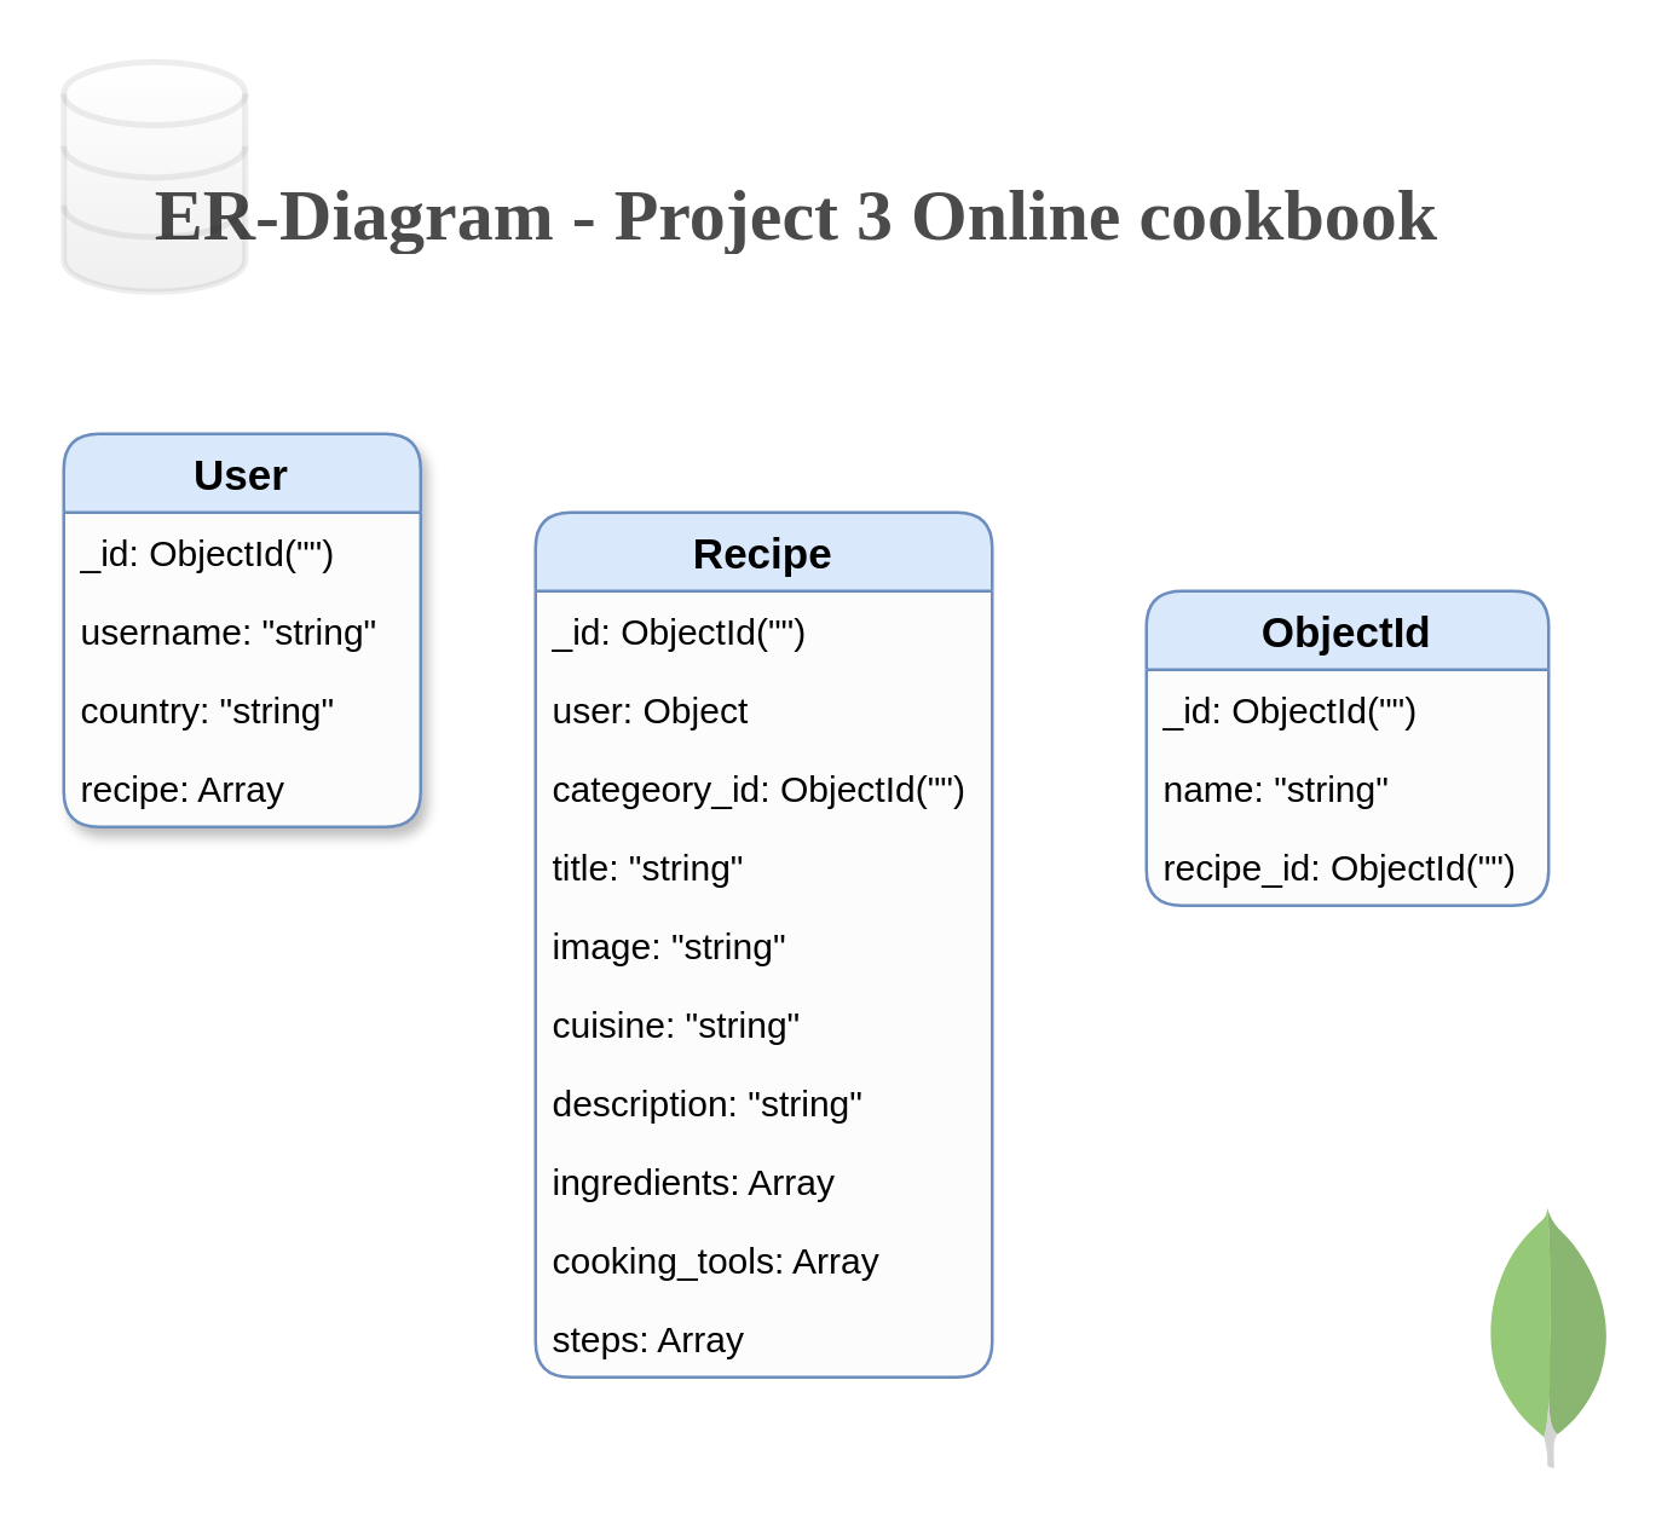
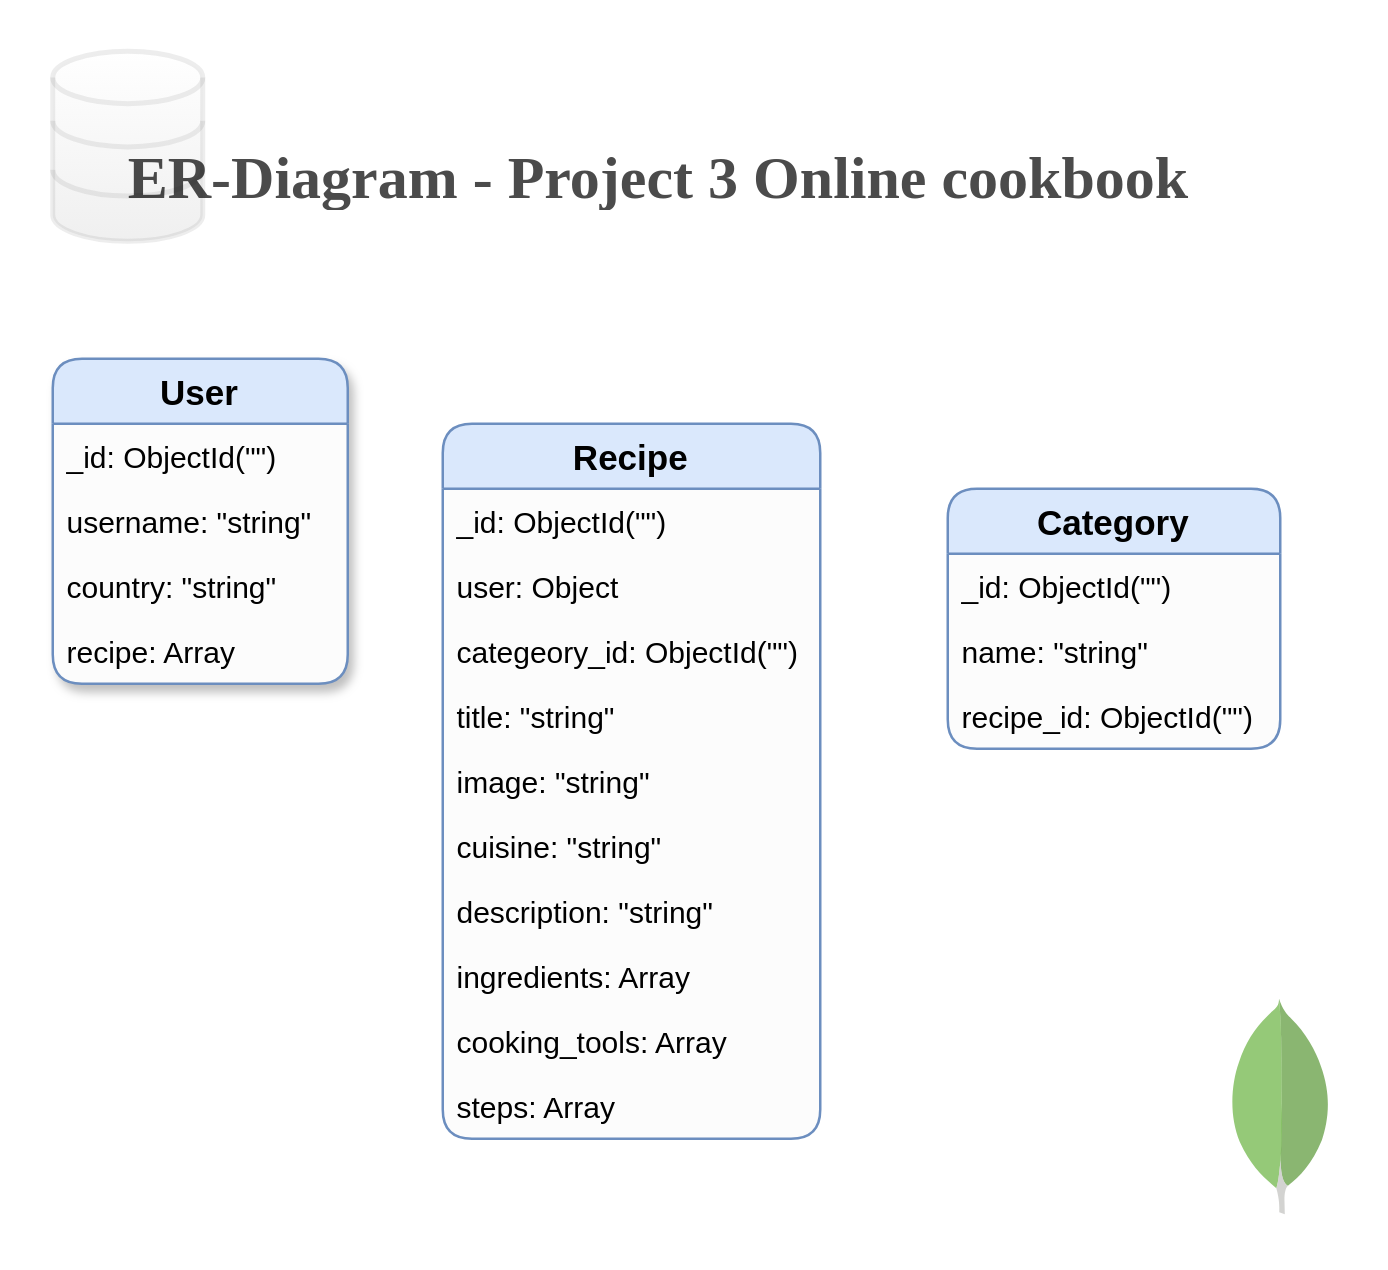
  <mxCell id="0" />
  <mxCell id="1" parent="0" />
  <mxCell id="2" value="Recipe" style="swimlane;fontStyle=1;childLayout=stackLayout;horizontal=1;startSize=26;fillColor=#dae8fc;horizontalStack=0;resizeParent=1;resizeParentMax=0;resizeLast=0;collapsible=1;marginBottom=0;swimlaneFillColor=#FCFCFC;align=center;fontSize=14;strokeColor=#6c8ebf;rounded=1;" parent="1" vertex="1"><mxGeometry x="176.5" y="169" width="151" height="286" as="geometry" /></mxCell>
  <mxCell id="3" value="_id: ObjectId(&quot;&quot;)" style="text;strokeColor=none;fillColor=none;spacingLeft=4;spacingRight=4;overflow=hidden;rotatable=0;points=[[0,0.5],[1,0.5]];portConstraint=eastwest;fontSize=12;" parent="2" vertex="1"><mxGeometry y="26" width="151" height="26" as="geometry" /></mxCell>
  <mxCell id="4" value="user: Object" style="text;strokeColor=none;fillColor=none;spacingLeft=4;spacingRight=4;overflow=hidden;rotatable=0;points=[[0,0.5],[1,0.5]];portConstraint=eastwest;fontSize=12;" parent="2" vertex="1"><mxGeometry y="52" width="151" height="26" as="geometry" /></mxCell>
  <mxCell id="5" value="categeory_id: ObjectId(&quot;&quot;)" style="text;strokeColor=none;fillColor=none;spacingLeft=4;spacingRight=4;overflow=hidden;rotatable=0;points=[[0,0.5],[1,0.5]];portConstraint=eastwest;fontSize=12;" parent="2" vertex="1"><mxGeometry y="78" width="151" height="26" as="geometry" /></mxCell>
  <mxCell id="6" value="title: &quot;string&quot;" style="text;strokeColor=none;fillColor=none;spacingLeft=4;spacingRight=4;overflow=hidden;rotatable=0;points=[[0,0.5],[1,0.5]];portConstraint=eastwest;fontSize=12;" parent="2" vertex="1"><mxGeometry y="104" width="151" height="26" as="geometry" /></mxCell>
  <mxCell id="7" value="image: &quot;string&quot;" style="text;strokeColor=none;fillColor=none;spacingLeft=4;spacingRight=4;overflow=hidden;rotatable=0;points=[[0,0.5],[1,0.5]];portConstraint=eastwest;fontSize=12;" parent="2" vertex="1"><mxGeometry y="130" width="151" height="26" as="geometry" /></mxCell>
  <mxCell id="8" value="cuisine: &quot;string&quot;" style="text;strokeColor=none;fillColor=none;spacingLeft=4;spacingRight=4;overflow=hidden;rotatable=0;points=[[0,0.5],[1,0.5]];portConstraint=eastwest;fontSize=12;" parent="2" vertex="1"><mxGeometry y="156" width="151" height="26" as="geometry" /></mxCell>
  <mxCell id="9" value="description: &quot;string&quot;" style="text;strokeColor=none;fillColor=none;spacingLeft=4;spacingRight=4;overflow=hidden;rotatable=0;points=[[0,0.5],[1,0.5]];portConstraint=eastwest;fontSize=12;" parent="2" vertex="1"><mxGeometry y="182" width="151" height="26" as="geometry" /></mxCell>
  <mxCell id="10" value="ingredients: Array&#10;" style="text;strokeColor=none;fillColor=none;spacingLeft=4;spacingRight=4;overflow=hidden;rotatable=0;points=[[0,0.5],[1,0.5]];portConstraint=eastwest;fontSize=12;" parent="2" vertex="1"><mxGeometry y="208" width="151" height="26" as="geometry" /></mxCell>
  <mxCell id="11" value="cooking_tools: Array" style="text;strokeColor=none;fillColor=none;spacingLeft=4;spacingRight=4;overflow=hidden;rotatable=0;points=[[0,0.5],[1,0.5]];portConstraint=eastwest;fontSize=12;" parent="2" vertex="1"><mxGeometry y="234" width="151" height="26" as="geometry" /></mxCell>
  <mxCell id="12" value="steps: Array" style="text;strokeColor=none;fillColor=none;spacingLeft=4;spacingRight=4;overflow=hidden;rotatable=0;points=[[0,0.5],[1,0.5]];portConstraint=eastwest;fontSize=12;" parent="2" vertex="1"><mxGeometry y="260" width="151" height="26" as="geometry" /></mxCell>
- <mxCell id="13" value="ObjectId" style="swimlane;fontStyle=1;childLayout=stackLayout;horizontal=1;startSize=26;fillColor=#dae8fc;horizontalStack=0;resizeParent=1;resizeParentMax=0;resizeLast=0;collapsible=1;marginBottom=0;swimlaneFillColor=#FCFCFC;align=center;fontSize=14;strokeColor=#6c8ebf;rounded=1;" parent="1" vertex="1"><mxGeometry x="378.5" y="195" width="133" height="104" as="geometry" /></mxCell>
+ <mxCell id="13" value="Category" style="swimlane;fontStyle=1;childLayout=stackLayout;horizontal=1;startSize=26;fillColor=#dae8fc;horizontalStack=0;resizeParent=1;resizeParentMax=0;resizeLast=0;collapsible=1;marginBottom=0;swimlaneFillColor=#FCFCFC;align=center;fontSize=14;strokeColor=#6c8ebf;rounded=1;" parent="1" vertex="1"><mxGeometry x="378.5" y="195" width="133" height="104" as="geometry" /></mxCell>
  <mxCell id="14" value="_id: ObjectId(&quot;&quot;)" style="text;strokeColor=none;fillColor=none;spacingLeft=4;spacingRight=4;overflow=hidden;rotatable=0;points=[[0,0.5],[1,0.5]];portConstraint=eastwest;fontSize=12;" parent="13" vertex="1"><mxGeometry y="26" width="133" height="26" as="geometry" /></mxCell>
  <mxCell id="15" value="name: &quot;string&quot;" style="text;strokeColor=none;fillColor=none;spacingLeft=4;spacingRight=4;overflow=hidden;rotatable=0;points=[[0,0.5],[1,0.5]];portConstraint=eastwest;fontSize=12;" parent="13" vertex="1"><mxGeometry y="52" width="133" height="26" as="geometry" /></mxCell>
  <mxCell id="16" value="recipe_id: ObjectId(&quot;&quot;)" style="text;strokeColor=none;fillColor=none;spacingLeft=4;spacingRight=4;overflow=hidden;rotatable=0;points=[[0,0.5],[1,0.5]];portConstraint=eastwest;fontSize=12;" parent="13" vertex="1"><mxGeometry y="78" width="133" height="26" as="geometry" /></mxCell>
  <mxCell id="17" value="User" style="swimlane;fontStyle=1;childLayout=stackLayout;horizontal=1;startSize=26;fillColor=#dae8fc;horizontalStack=0;resizeParent=1;resizeParentMax=0;resizeLast=0;collapsible=1;marginBottom=0;swimlaneFillColor=#FCFCFC;align=center;fontSize=14;strokeColor=#6c8ebf;rounded=1;shadow=1;comic=0;glass=0;" parent="1" vertex="1"><mxGeometry x="20.5" y="143" width="118" height="130" as="geometry" /></mxCell>
  <mxCell id="18" value="_id: ObjectId(&quot;&quot;)" style="text;strokeColor=none;fillColor=none;spacingLeft=4;spacingRight=4;overflow=hidden;rotatable=0;points=[[0,0.5],[1,0.5]];portConstraint=eastwest;fontSize=12;" parent="17" vertex="1"><mxGeometry y="26" width="118" height="26" as="geometry" /></mxCell>
  <mxCell id="19" value="username: &quot;string&quot;" style="text;strokeColor=none;fillColor=none;spacingLeft=4;spacingRight=4;overflow=hidden;rotatable=0;points=[[0,0.5],[1,0.5]];portConstraint=eastwest;fontSize=12;" parent="17" vertex="1"><mxGeometry y="52" width="118" height="26" as="geometry" /></mxCell>
  <mxCell id="20" value="country: &quot;string&quot;" style="text;strokeColor=none;fillColor=none;spacingLeft=4;spacingRight=4;overflow=hidden;rotatable=0;points=[[0,0.5],[1,0.5]];portConstraint=eastwest;fontSize=12;" parent="17" vertex="1"><mxGeometry y="78" width="118" height="26" as="geometry" /></mxCell>
  <mxCell id="21" value="recipe: Array" style="text;strokeColor=none;fillColor=none;spacingLeft=4;spacingRight=4;overflow=hidden;rotatable=0;points=[[0,0.5],[1,0.5]];portConstraint=eastwest;fontSize=12;" parent="17" vertex="1"><mxGeometry y="104" width="118" height="26" as="geometry" /></mxCell>
  <mxCell id="22" value="" style="html=1;verticalLabelPosition=bottom;align=center;labelBackgroundColor=#ffffff;verticalAlign=top;strokeWidth=2;strokeColor=#4D4D4D;fillColor=#ffffff;shadow=0;dashed=0;shape=mxgraph.ios7.icons.data;fontSize=24;fontColor=#333333;gradientColor=#666666;gradientDirection=south;opacity=10;" parent="1" vertex="1"><mxGeometry x="20.5" y="20" width="60" height="76" as="geometry" /></mxCell>
  <mxCell id="23" value="ER-Diagram - Project 3 Online cookbook" style="text;resizable=0;points=[];autosize=1;align=left;verticalAlign=middle;spacingTop=-4;strokeWidth=1;fontSize=24;fontFamily=Tahoma;html=1;labelBorderColor=none;labelBackgroundColor=none;fontColor=#000000;textOpacity=70;fontStyle=1;labelPosition=center;verticalLabelPosition=middle;" parent="1" vertex="1"><mxGeometry x="49" y="58" width="411" height="29" as="geometry" /></mxCell>
  <mxCell id="24" value="" style="dashed=0;outlineConnect=0;html=1;align=center;labelPosition=center;verticalLabelPosition=bottom;verticalAlign=top;shape=mxgraph.weblogos.mongodb;strokeColor=#4D4D4D;gradientColor=#666666;fontSize=24;opacity=70;" vertex="1" parent="1"><mxGeometry x="491" y="399" width="41.2" height="86.2" as="geometry" /></mxCell>
